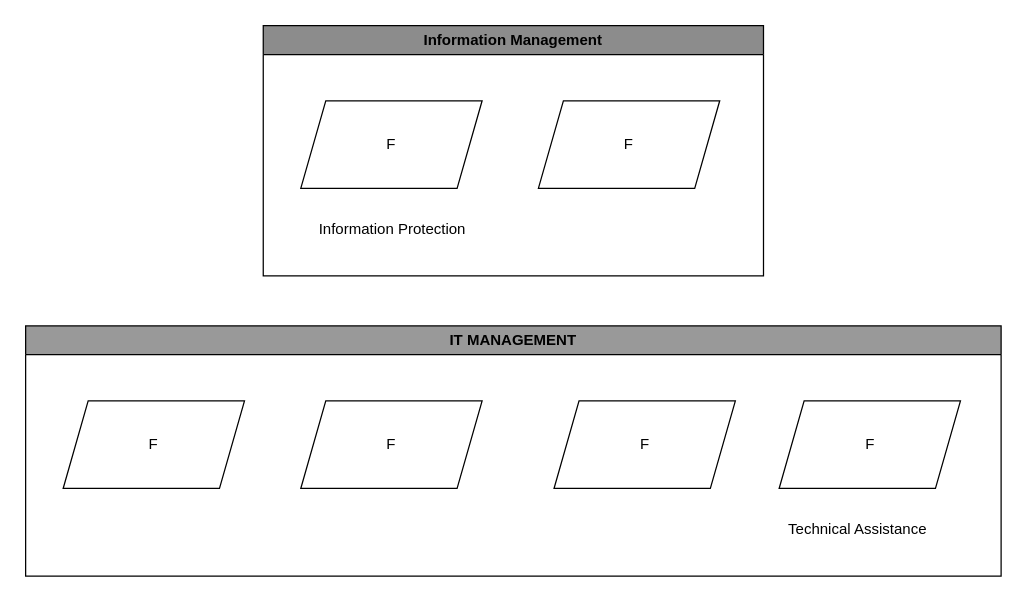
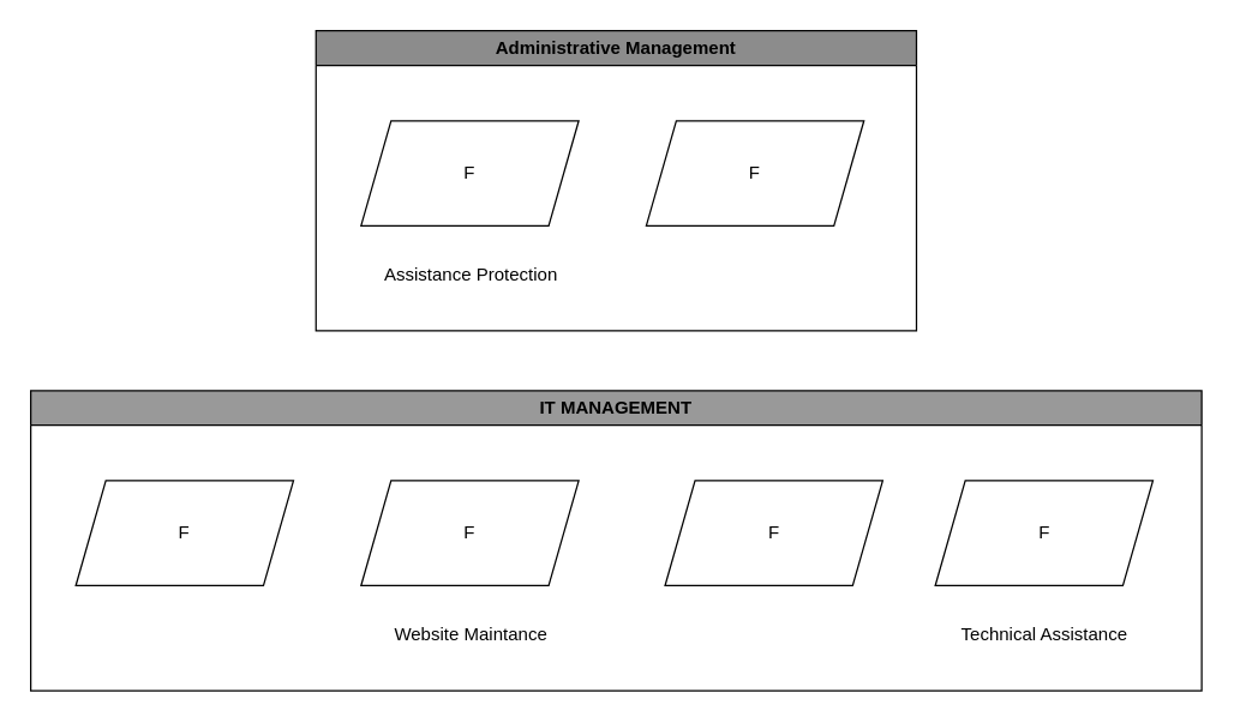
  <mxCell id="0" />
  <mxCell id="1" parent="0" />
- <mxCell id="2" value="Information Management" style="swimlane;whiteSpace=wrap;html=1;fillColor=light-dark(#8c8c8c, #ededed);" vertex="1" parent="1"><mxGeometry x="210" y="20" width="400" height="200" as="geometry" /></mxCell>
+ <mxCell id="2" value="Administrative Management" style="swimlane;whiteSpace=wrap;html=1;fillColor=light-dark(#8c8c8c, #ededed);" vertex="1" parent="1"><mxGeometry x="210" y="20" width="400" height="200" as="geometry" /></mxCell>
  <mxCell id="3" value="F" style="shape=parallelogram;perimeter=parallelogramPerimeter;whiteSpace=wrap;html=1;fixedSize=1;" vertex="1" parent="2"><mxGeometry x="30" y="60" width="145" height="70" as="geometry" /></mxCell>
  <mxCell id="4" value="F" style="shape=parallelogram;perimeter=parallelogramPerimeter;whiteSpace=wrap;html=1;fixedSize=1;" vertex="1" parent="2"><mxGeometry x="220" y="60" width="145" height="70" as="geometry" /></mxCell>
- <mxCell id="5" value="Information Protection" style="text;html=1;align=center;verticalAlign=middle;resizable=0;points=[];autosize=1;strokeColor=none;fillColor=none;" vertex="1" parent="2"><mxGeometry x="32.5" y="148" width="140" height="30" as="geometry" /></mxCell>
+ <mxCell id="5" value="Assistance Protection" style="text;html=1;align=center;verticalAlign=middle;resizable=0;points=[];autosize=1;strokeColor=none;fillColor=none;" vertex="1" parent="2"><mxGeometry x="32.5" y="148" width="140" height="30" as="geometry" /></mxCell>
  <mxCell id="6" value="IT MANAGEMENT" style="swimlane;whiteSpace=wrap;html=1;fillColor=#999999;" vertex="1" parent="1"><mxGeometry x="20" y="260" width="780" height="200" as="geometry" /></mxCell>
  <mxCell id="7" value="F" style="shape=parallelogram;perimeter=parallelogramPerimeter;whiteSpace=wrap;html=1;fixedSize=1;" vertex="1" parent="6"><mxGeometry x="30" y="60" width="145" height="70" as="geometry" /></mxCell>
  <mxCell id="8" value="F" style="shape=parallelogram;perimeter=parallelogramPerimeter;whiteSpace=wrap;html=1;fixedSize=1;" vertex="1" parent="6"><mxGeometry x="220" y="60" width="145" height="70" as="geometry" /></mxCell>
+ <mxCell id="9" value="Website Maintance" style="text;html=1;align=center;verticalAlign=middle;resizable=0;points=[];autosize=1;strokeColor=none;fillColor=none;" vertex="1" parent="6"><mxGeometry x="227.5" y="148" width="130" height="30" as="geometry" /></mxCell>
  <mxCell id="10" value="F" style="shape=parallelogram;perimeter=parallelogramPerimeter;whiteSpace=wrap;html=1;fixedSize=1;" vertex="1" parent="6"><mxGeometry x="422.5" y="60" width="145" height="70" as="geometry" /></mxCell>
- <mxCell id="11" value="Technical Assistance" style="text;html=1;align=center;verticalAlign=middle;resizable=0;points=[];autosize=1;strokeColor=none;fillColor=none;" vertex="1" parent="6"><mxGeometry x="600" y="148" width="130" height="30" as="geometry" /></mxCell>
+ <mxCell id="11" value="Technical Assistance" style="text;html=1;align=center;verticalAlign=middle;resizable=0;points=[];autosize=1;strokeColor=none;fillColor=none;" vertex="1" parent="6"><mxGeometry x="610" y="148" width="130" height="30" as="geometry" /></mxCell>
  <mxCell id="12" value="F" style="shape=parallelogram;perimeter=parallelogramPerimeter;whiteSpace=wrap;html=1;fixedSize=1;" vertex="1" parent="6"><mxGeometry x="602.5" y="60" width="145" height="70" as="geometry" /></mxCell>
